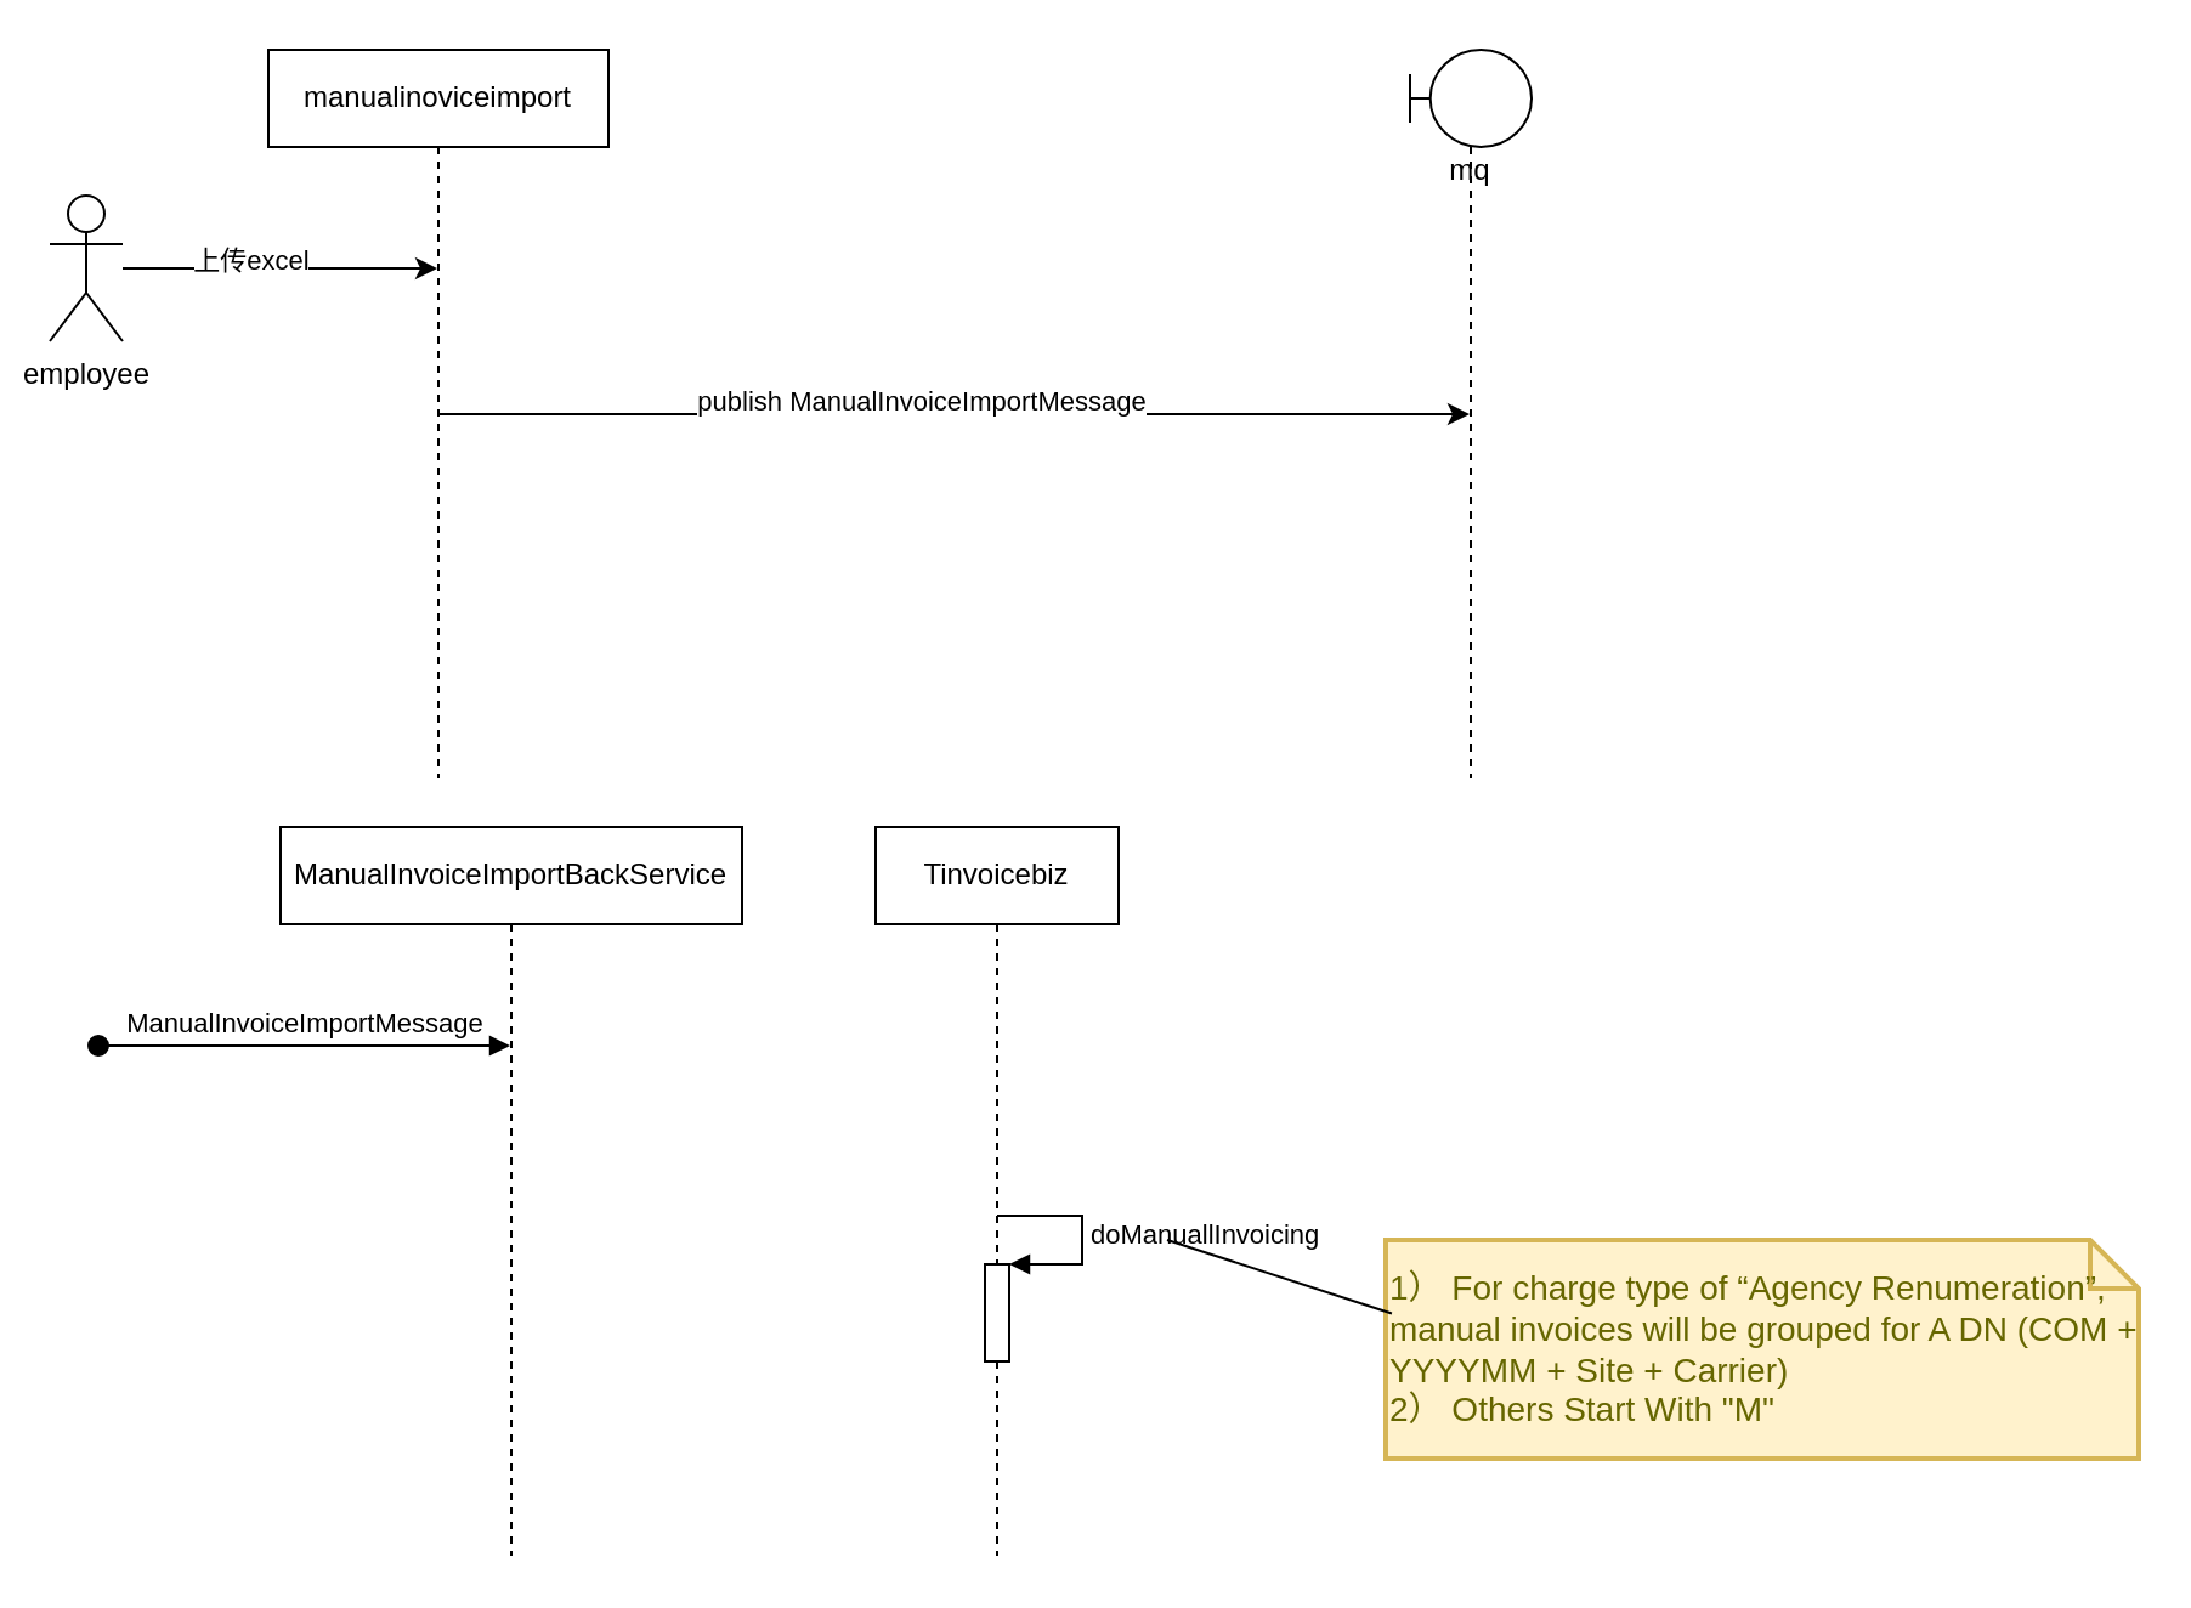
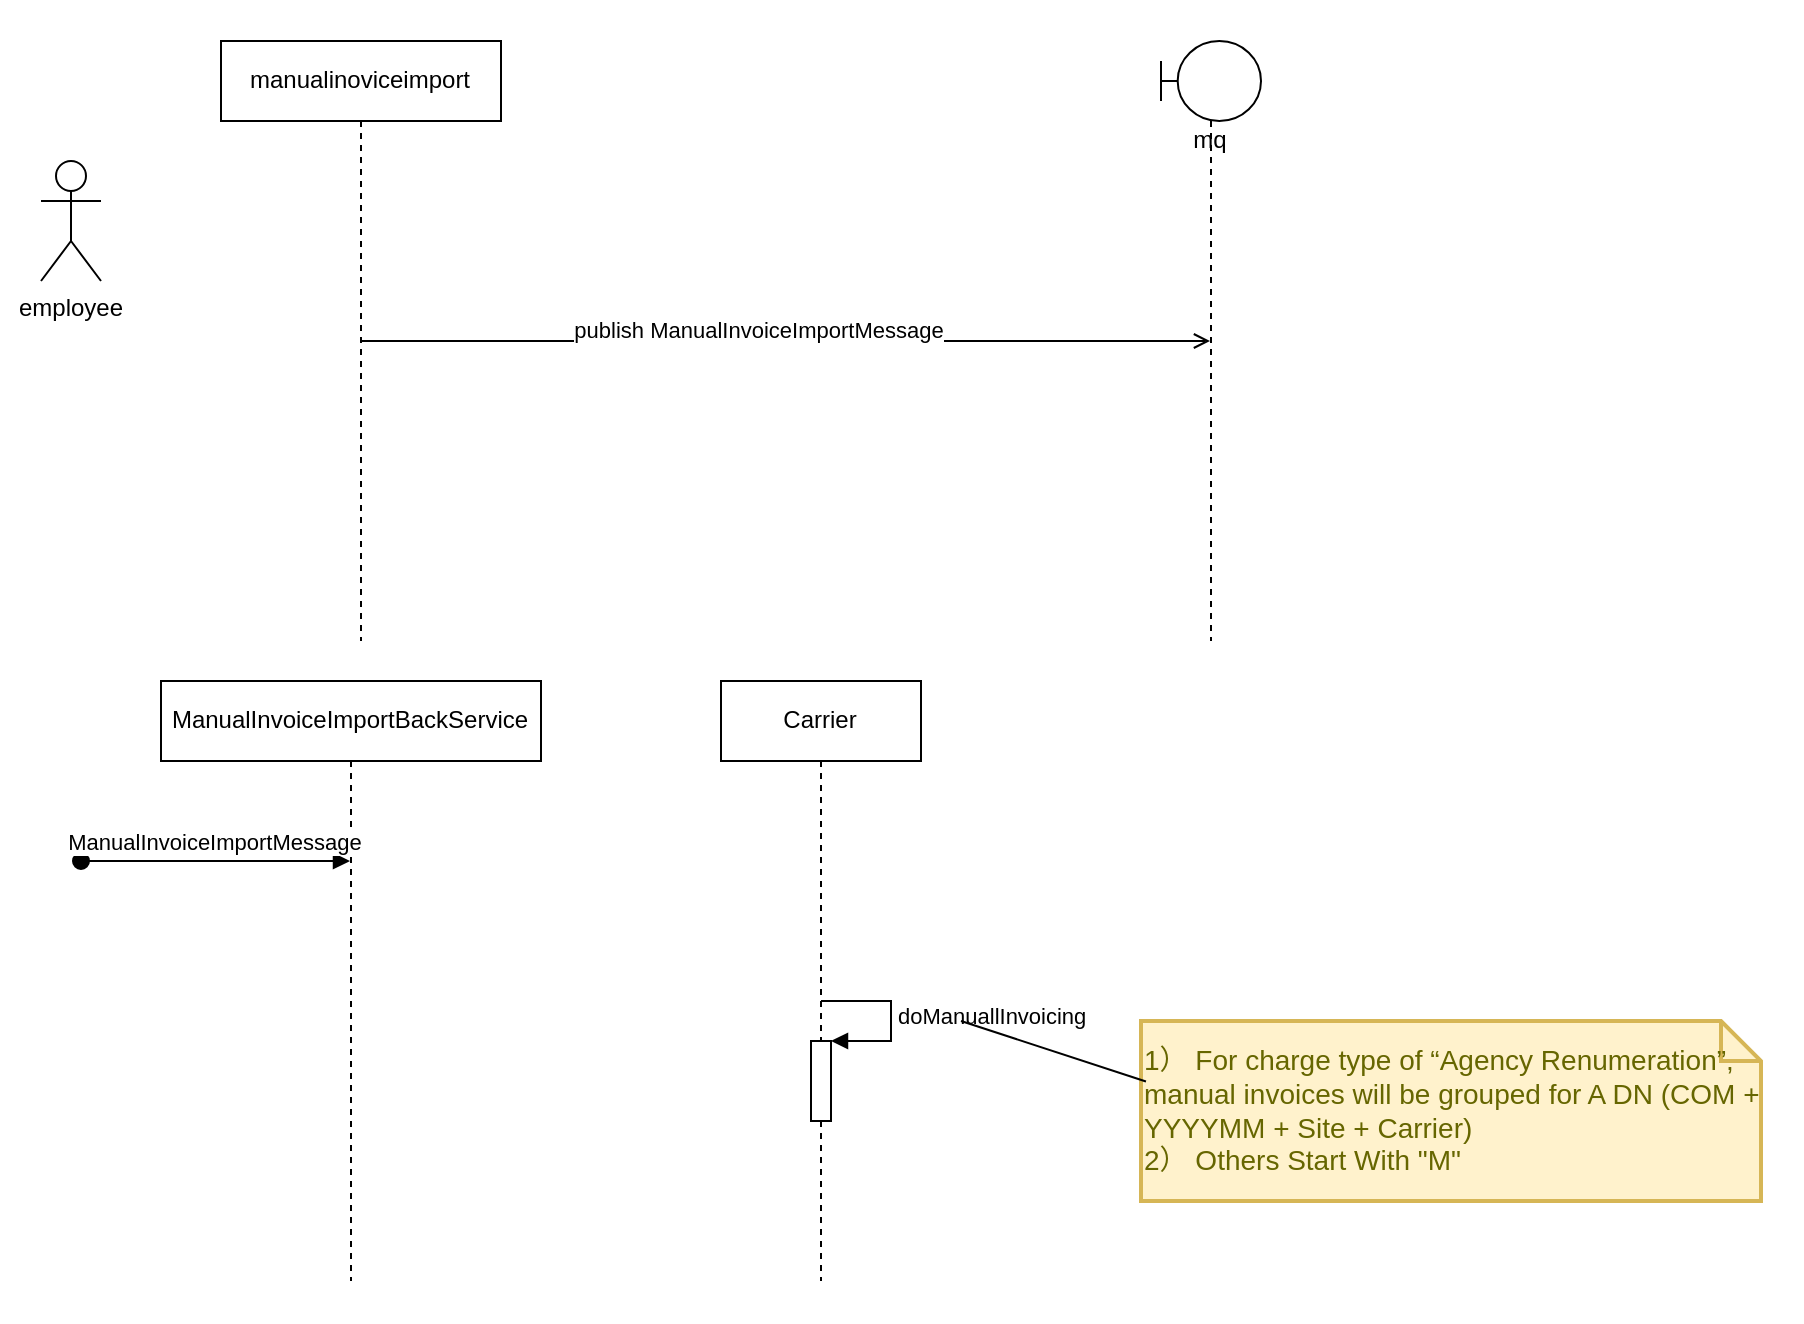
  <mxCell id="0" />
  <mxCell id="1" parent="0" />
- <mxCell id="2" style="edgeStyle=orthogonalEdgeStyle;rounded=0;orthogonalLoop=1;jettySize=auto;html=1;" edge="1" parent="1" source="4" target="7"><mxGeometry relative="1" as="geometry"><Array as="points"><mxPoint x="140" y="110" /><mxPoint x="140" y="110" /></Array></mxGeometry></mxCell>
- <mxCell id="3" value="上传excel" style="edgeLabel;html=1;align=center;verticalAlign=middle;resizable=0;points=[];" vertex="1" connectable="0" parent="2"><mxGeometry x="-0.201" y="4" relative="1" as="geometry"><mxPoint as="offset" /></mxGeometry></mxCell>
  <mxCell id="4" value="employee" style="shape=umlActor;verticalLabelPosition=bottom;verticalAlign=top;html=1;" vertex="1" parent="1"><mxGeometry x="20" y="80" width="30" height="60" as="geometry" /></mxCell>
- <mxCell id="5" style="edgeStyle=orthogonalEdgeStyle;rounded=0;orthogonalLoop=1;jettySize=auto;html=1;" edge="1" parent="1" source="7" target="8"><mxGeometry relative="1" as="geometry"><mxPoint x="550" y="140" as="targetPoint" /></mxGeometry></mxCell>
+ <mxCell id="5" style="edgeStyle=orthogonalEdgeStyle;rounded=0;orthogonalLoop=1;jettySize=auto;html=1;endArrow=open;" edge="1" parent="1" source="7" target="8"><mxGeometry relative="1" as="geometry"><mxPoint x="550" y="140" as="targetPoint" /></mxGeometry></mxCell>
  <mxCell id="6" value="publish ManualInvoiceImportMessage" style="edgeLabel;html=1;align=center;verticalAlign=middle;resizable=0;points=[];" vertex="1" connectable="0" parent="5"><mxGeometry x="-0.064" y="6" relative="1" as="geometry"><mxPoint as="offset" /></mxGeometry></mxCell>
  <mxCell id="7" value="manualinoviceimport" style="shape=umlLifeline;perimeter=lifelinePerimeter;whiteSpace=wrap;html=1;container=1;collapsible=0;recursiveResize=0;outlineConnect=0;" vertex="1" parent="1"><mxGeometry x="110" y="20" width="140" height="300" as="geometry" /></mxCell>
  <mxCell id="8" value="mq" style="shape=umlLifeline;participant=umlBoundary;perimeter=lifelinePerimeter;whiteSpace=wrap;html=1;container=1;collapsible=0;recursiveResize=0;verticalAlign=top;spacingTop=36;outlineConnect=0;" vertex="1" parent="1"><mxGeometry x="580" y="20" width="50" height="300" as="geometry" /></mxCell>
- <mxCell id="9" value="ManualInvoiceImportBackService" style="shape=umlLifeline;perimeter=lifelinePerimeter;whiteSpace=wrap;html=1;container=1;collapsible=0;recursiveResize=0;outlineConnect=0;" vertex="1" parent="1"><mxGeometry x="115" y="340" width="190" height="300" as="geometry" /></mxCell>
+ <mxCell id="9" value="ManualInvoiceImportBackService" style="shape=umlLifeline;perimeter=lifelinePerimeter;whiteSpace=wrap;html=1;container=1;collapsible=0;recursiveResize=0;outlineConnect=0;" vertex="1" parent="1"><mxGeometry x="80" y="340" width="190" height="300" as="geometry" /></mxCell>
  <mxCell id="10" value="ManualInvoiceImportMessage" style="html=1;verticalAlign=bottom;startArrow=oval;startFill=1;endArrow=block;startSize=8;rounded=0;" edge="1" parent="1" target="9"><mxGeometry width="60" relative="1" as="geometry"><mxPoint x="40" y="430" as="sourcePoint" /><mxPoint x="100" y="430" as="targetPoint" /></mxGeometry></mxCell>
- <mxCell id="11" value="Tinvoicebiz" style="shape=umlLifeline;perimeter=lifelinePerimeter;whiteSpace=wrap;html=1;container=1;collapsible=0;recursiveResize=0;outlineConnect=0;" vertex="1" parent="1"><mxGeometry x="360" y="340" width="100" height="300" as="geometry" /></mxCell>
+ <mxCell id="11" value="Carrier" style="shape=umlLifeline;perimeter=lifelinePerimeter;whiteSpace=wrap;html=1;container=1;collapsible=0;recursiveResize=0;outlineConnect=0;" vertex="1" parent="1"><mxGeometry x="360" y="340" width="100" height="300" as="geometry" /></mxCell>
  <mxCell id="12" value="" style="html=1;points=[];perimeter=orthogonalPerimeter;" vertex="1" parent="11"><mxGeometry x="45" y="180" width="10" height="40" as="geometry" /></mxCell>
  <mxCell id="13" value="doManuallInvoicing" style="edgeStyle=orthogonalEdgeStyle;html=1;align=left;spacingLeft=2;endArrow=block;rounded=0;entryX=1;entryY=0;" edge="1" target="12" parent="11"><mxGeometry relative="1" as="geometry"><mxPoint x="50" y="160" as="sourcePoint" /><Array as="points"><mxPoint x="85" y="160" /></Array></mxGeometry></mxCell>
  <mxCell id="14" value="1）&amp;nbsp;For charge type of “Agency Renumeration”, manual invoices will be grouped for A DN (COM + YYYYMM + Site + Carrier)&amp;nbsp;&lt;br&gt;2） Others Start With &quot;M&quot;" style="shape=note;strokeWidth=2;fontSize=14;size=20;whiteSpace=wrap;html=1;fillColor=#fff2cc;strokeColor=#d6b656;fontColor=#666600;align=left;" vertex="1" parent="1"><mxGeometry x="570" y="510" width="310" height="90" as="geometry" /></mxCell>
  <mxCell id="15" value="" style="endArrow=none;html=1;rounded=0;entryX=0.008;entryY=0.336;entryDx=0;entryDy=0;entryPerimeter=0;" edge="1" parent="1" target="14"><mxGeometry width="50" height="50" relative="1" as="geometry"><mxPoint x="480" y="510" as="sourcePoint" /><mxPoint x="490" y="465" as="targetPoint" /></mxGeometry></mxCell>
